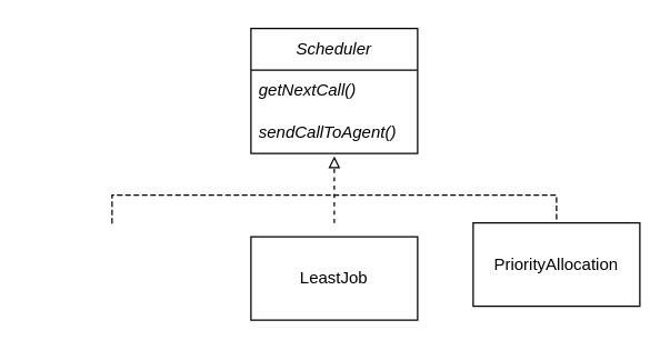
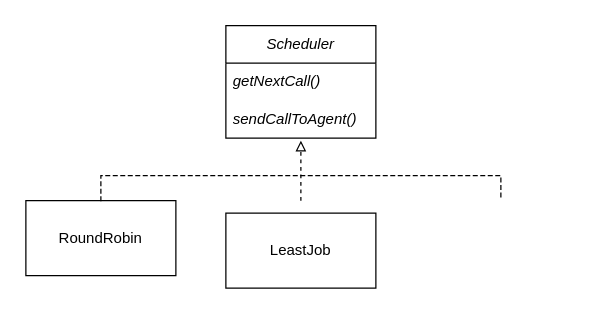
  <mxCell id="0" />
  <mxCell id="1" parent="0" />
  <mxCell id="2" value="&lt;i&gt;Scheduler&lt;/i&gt;" style="swimlane;fontStyle=0;childLayout=stackLayout;horizontal=1;startSize=30;horizontalStack=0;resizeParent=1;resizeParentMax=0;resizeLast=0;collapsible=1;marginBottom=0;whiteSpace=wrap;html=1;" vertex="1" parent="1"><mxGeometry x="180" y="20" width="120" height="90" as="geometry" /></mxCell>
  <mxCell id="3" value="getNextCall()" style="text;strokeColor=none;fillColor=none;align=left;verticalAlign=middle;spacingLeft=4;spacingRight=4;overflow=hidden;points=[[0,0.5],[1,0.5]];portConstraint=eastwest;rotatable=0;whiteSpace=wrap;html=1;fontStyle=2" vertex="1" parent="2"><mxGeometry y="30" width="120" height="30" as="geometry" /></mxCell>
  <mxCell id="4" value="sendCallToAgent()" style="text;strokeColor=none;fillColor=none;align=left;verticalAlign=middle;spacingLeft=4;spacingRight=4;overflow=hidden;points=[[0,0.5],[1,0.5]];portConstraint=eastwest;rotatable=0;whiteSpace=wrap;html=1;fontStyle=2" vertex="1" parent="2"><mxGeometry y="60" width="120" height="30" as="geometry" /></mxCell>
- <mxCell id="5" value="PriorityAllocation" style="rounded=0;whiteSpace=wrap;html=1;" vertex="1" parent="1"><mxGeometry x="340" y="160" width="120" height="60" as="geometry" /></mxCell>
  <mxCell id="6" value="LeastJob" style="rounded=0;whiteSpace=wrap;html=1;" vertex="1" parent="1"><mxGeometry x="180" y="170" width="120" height="60" as="geometry" /></mxCell>
+ <mxCell id="7" value="RoundRobin" style="rounded=0;whiteSpace=wrap;html=1;" vertex="1" parent="1"><mxGeometry x="20" y="160" width="120" height="60" as="geometry" /></mxCell>
  <mxCell id="8" value="" style="shape=partialRectangle;whiteSpace=wrap;html=1;bottom=1;right=1;left=1;top=0;fillColor=none;routingCenterX=-0.5;rotation=-180;dashed=1;" vertex="1" parent="1"><mxGeometry x="80" y="140" width="320" height="20" as="geometry" /></mxCell>
  <mxCell id="9" value="" style="endArrow=block;html=1;rounded=0;entryX=0.5;entryY=1.067;entryDx=0;entryDy=0;entryPerimeter=0;exitX=0.5;exitY=0;exitDx=0;exitDy=0;dashed=1;endFill=0;" edge="1" parent="1" source="8" target="4"><mxGeometry width="50" height="50" relative="1" as="geometry"><mxPoint x="290" y="290" as="sourcePoint" /><mxPoint x="340" y="240" as="targetPoint" /></mxGeometry></mxCell>
